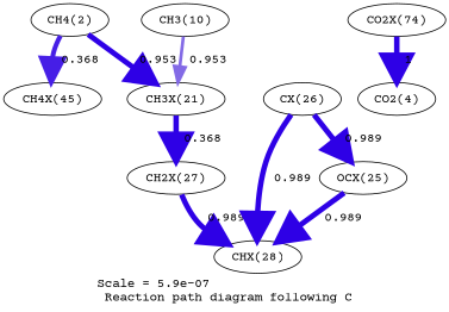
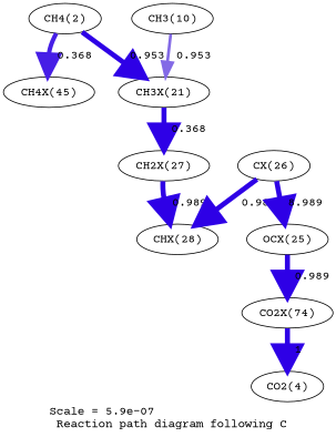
  digraph {
    fontname="Courier Prime"
    label="Scale = 5.9e-07\l Reaction path diagram following C"
    node [fontname="Courier Prime"]
    edge [arrowsize=3 color="0.7, 1.49, 0.9" fontname="Courier Prime" penwidth=5.99]
    n1 [label="CH4(2)"]
    n2 [label="CH4X(45)"]
    n3 [label="CH3X(21)"]
    n4 [label="CH2X(27)"]
    n5 [label="CHX(28)"]
    n6 [label="CH3(10)"]
    n7 [label="CX(26)"]
    n8 [label="OCX(25)"]
    n9 [label="CO2X(74)"]
    n10 [label="CO2(4)"]
    n1 -> n2 [arrowsize=2.62 color="0.7, 0.868, 0.9" label=" 0.368" penwidth=5.25]
    n1 -> n3 [arrowsize=2.98 color="0.7, 1.45, 0.9" label=" 0.953" penwidth=5.96]
    n3 -> n4 [label=" 0.368"]
    n4 -> n5 [label=" 0.989"]
    n6 -> n3 [arrowsize=1.74 color="0.7, 0.536, 0.9" label=" 0.953" penwidth=3.48]
    n7 -> n5 [label=" 0.989"]
-   n7 -> n8 [label=" 0.989"]
-   n8 -> n5 [label=" 0.989"]
+   n7 -> n8 [label=" 8.989"]
+   n8 -> n9 [label=" 0.989"]
    n9 -> n10 [color="0.7, 1.5, 0.9" label=" 1" penwidth=6]
  }
